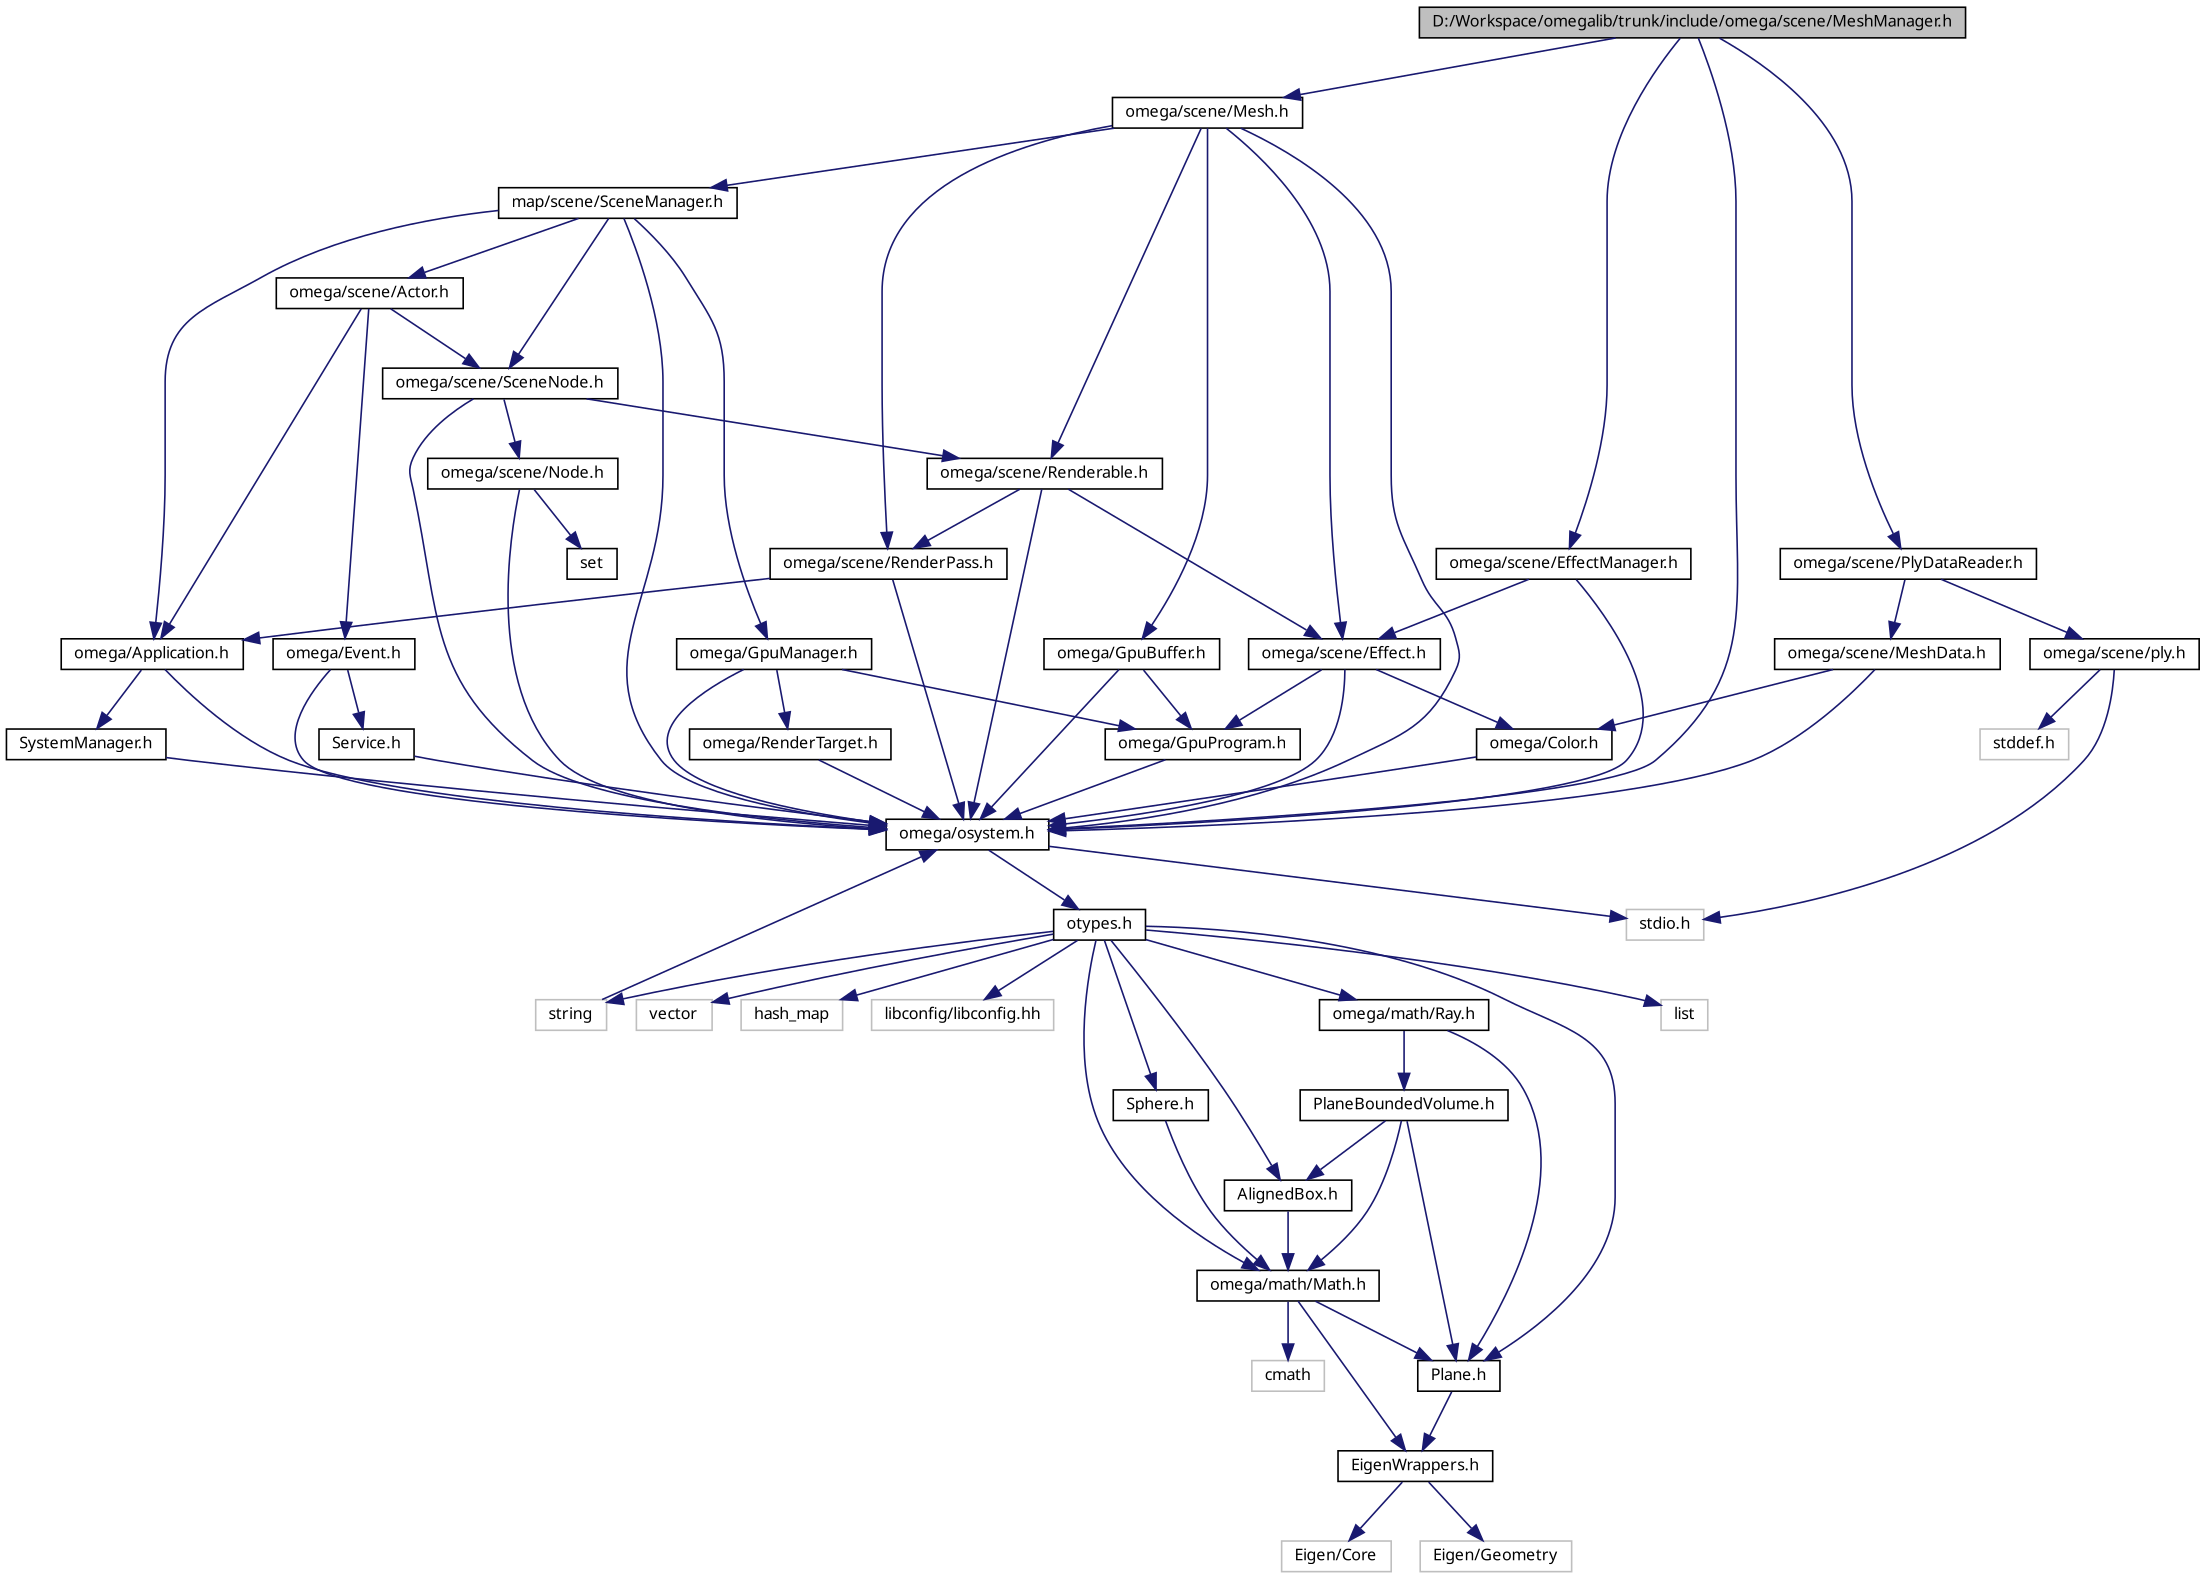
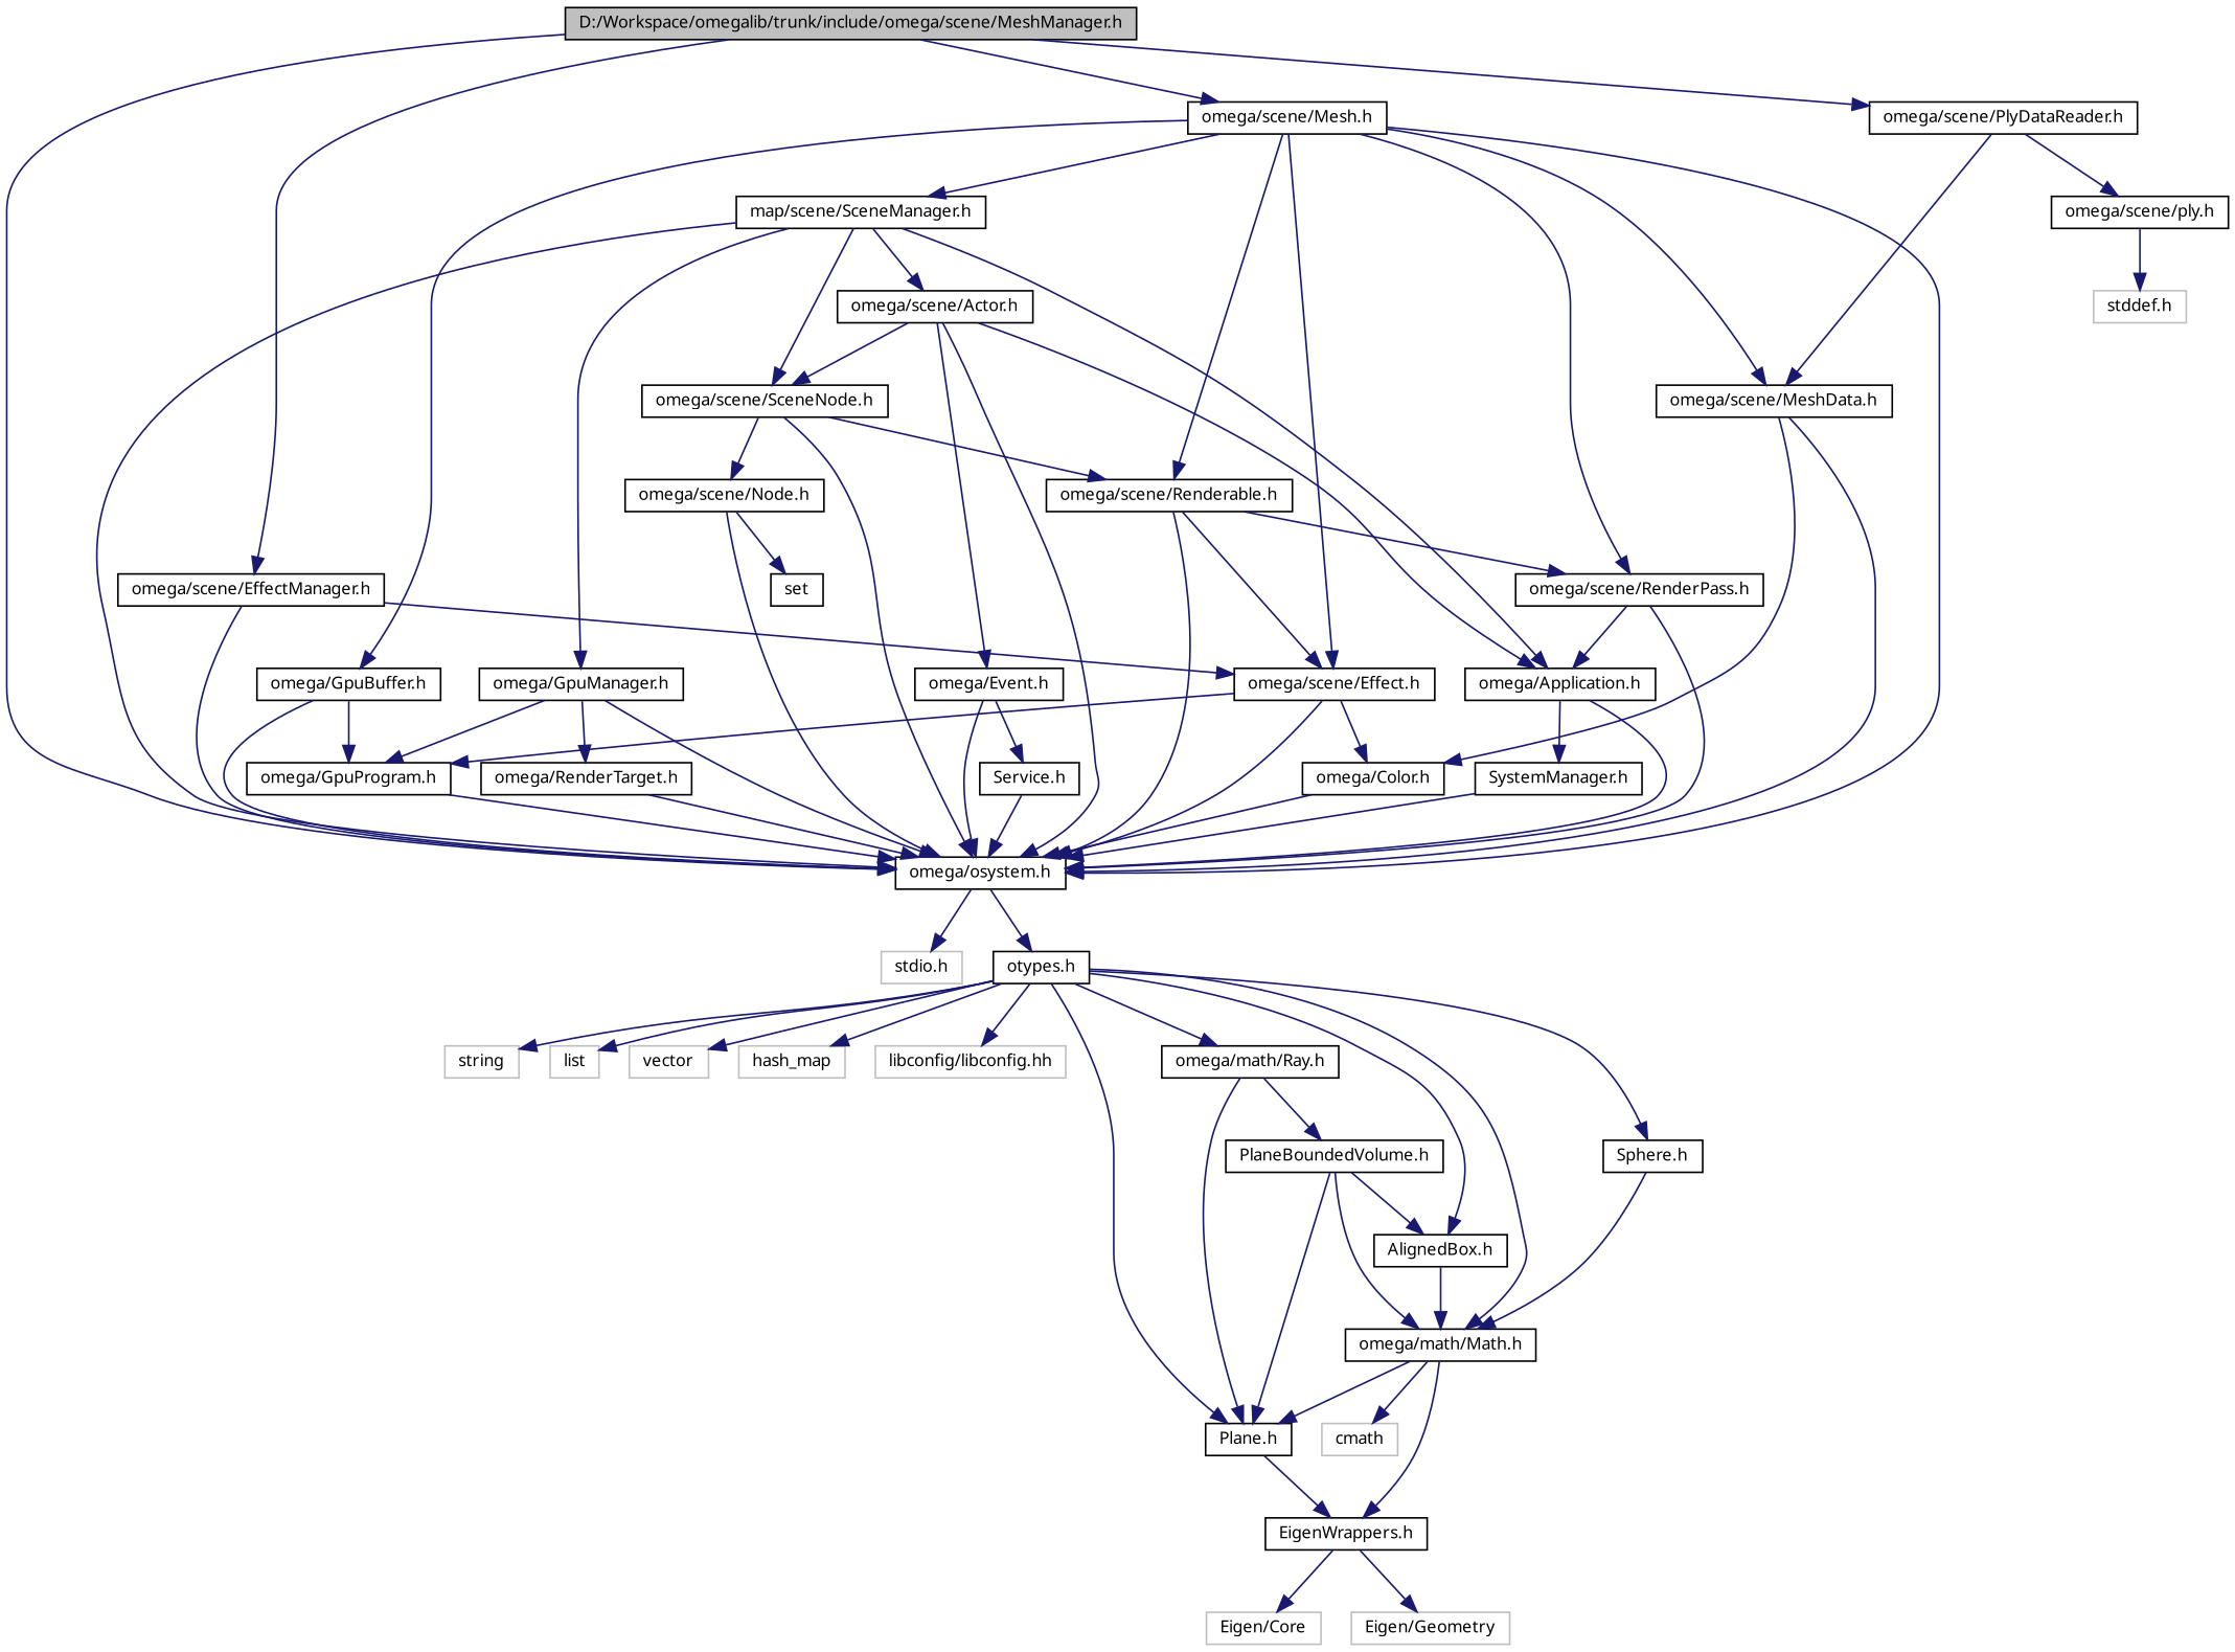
  digraph {
    node [color=black fontname="FreeSans.ttf" fontsize=10 shape=record]
    edge [color=midnightblue fontname="FreeSans.ttf" fontsize=10 labelfontname="FreeSans.ttf" labelfontsize=10 style=solid]
    n1 [fillcolor=grey75 fontcolor=black height=0.2 label="D:/Workspace/omegalib/trunk/include/omega/scene/MeshManager.h" style=filled width=0.4]
    n2 [height=0.2 label="omega/osystem.h" width=0.4]
    n3 [height=0.2 label="omega/scene/EffectManager.h" width=0.4]
    n4 [height=0.2 label="omega/scene/Mesh.h" width=0.4]
    n5 [height=0.2 label="omega/scene/PlyDataReader.h" width=0.4]
    n6 [color=grey75 height=0.2 label="stdio.h" width=0.4]
    n7 [height=0.2 label="otypes.h" width=0.4]
    n8 [height=0.2 label="omega/scene/Effect.h" width=0.4]
    n9 [height=0.2 label="omega/GpuBuffer.h" width=0.4]
    n10 [height=0.2 label="omega/scene/Renderable.h" width=0.4]
    n11 [height=0.2 label="omega/scene/RenderPass.h" width=0.4]
    n12 [height=0.2 label="map/scene/SceneManager.h" width=0.4]
    n13 [height=0.2 label="omega/scene/MeshData.h" width=0.4]
    n14 [height=0.2 label="omega/scene/ply.h" width=0.4]
    n15 [color=grey75 height=0.2 label=string width=0.4]
    n16 [color=grey75 height=0.2 label=list width=0.4]
    n17 [color=grey75 height=0.2 label=vector width=0.4]
    n18 [color=grey75 height=0.2 label=hash_map width=0.4]
    n19 [color=grey75 height=0.2 label="libconfig/libconfig.hh" width=0.4]
    n20 [height=0.2 label="omega/math/Math.h" width=0.4]
    n21 [height=0.2 label="Plane.h" width=0.4]
    n22 [height=0.2 label="omega/math/Ray.h" width=0.4]
    n23 [height=0.2 label="AlignedBox.h" width=0.4]
    n24 [height=0.2 label="Sphere.h" width=0.4]
    n25 [color=grey75 height=0.2 label=cmath width=0.4]
    n26 [height=0.2 label="EigenWrappers.h" width=0.4]
    n27 [height=0.2 label="PlaneBoundedVolume.h" width=0.4]
    n28 [color=grey75 height=0.2 label="Eigen/Core" width=0.4]
    n29 [color=grey75 height=0.2 label="Eigen/Geometry" width=0.4]
    n30 [height=0.2 label="omega/GpuProgram.h" width=0.4]
    n31 [height=0.2 label="omega/Color.h" width=0.4]
    n32 [height=0.2 label="omega/Application.h" width=0.4]
    n33 [height=0.2 label="omega/GpuManager.h" width=0.4]
    n34 [height=0.2 label="omega/scene/SceneNode.h" width=0.4]
    n35 [height=0.2 label="omega/scene/Actor.h" width=0.4]
    n36 [height=0.2 label="SystemManager.h" width=0.4]
    n37 [height=0.2 label="omega/RenderTarget.h" width=0.4]
    n38 [height=0.2 label="omega/scene/Node.h" width=0.4]
    n39 [height=0.2 label="omega/Event.h" width=0.4]
    n40 [height=0.2 label=set width=0.4]
    n41 [height=0.2 label="Service.h" width=0.4]
    n42 [color=grey75 height=0.2 label="stddef.h" width=0.4]
    n1 -> n2
    n1 -> n3
    n1 -> n4
    n1 -> n5
    n2 -> n6
    n2 -> n7
    n3 -> n2
    n3 -> n8
    n4 -> n2
    n4 -> n8
    n4 -> n9
    n4 -> n10
    n4 -> n11
    n4 -> n12
+   n4 -> n13
    n5 -> n13
    n5 -> n14
    n7 -> n15
    n7 -> n16
    n7 -> n17
    n7 -> n18
    n7 -> n19
    n7 -> n20
    n7 -> n21
    n7 -> n22
    n7 -> n23
    n7 -> n24
    n8 -> n2
    n8 -> n30
    n8 -> n31
    n9 -> n2
    n9 -> n30
    n10 -> n2
    n10 -> n8
    n10 -> n11
    n11 -> n2
    n11 -> n32
    n12 -> n2
    n12 -> n32
    n12 -> n33
    n12 -> n34
    n12 -> n35
    n13 -> n2
    n13 -> n31
-   n14 -> n6
    n14 -> n42
    n20 -> n21
    n20 -> n25
    n20 -> n26
    n21 -> n26
    n22 -> n21
    n22 -> n27
    n23 -> n20
    n24 -> n20
    n26 -> n28
    n26 -> n29
    n27 -> n20
    n27 -> n21
    n27 -> n23
    n30 -> n2
    n31 -> n2
    n32 -> n2
    n32 -> n36
    n33 -> n2
    n33 -> n30
    n33 -> n37
    n34 -> n2
    n34 -> n10
    n34 -> n38
-   n15 -> n2
+   n35 -> n2
    n35 -> n32
    n35 -> n34
    n35 -> n39
    n36 -> n2
    n37 -> n2
    n38 -> n2
    n38 -> n40
    n39 -> n2
    n39 -> n41
    n41 -> n2
  }
